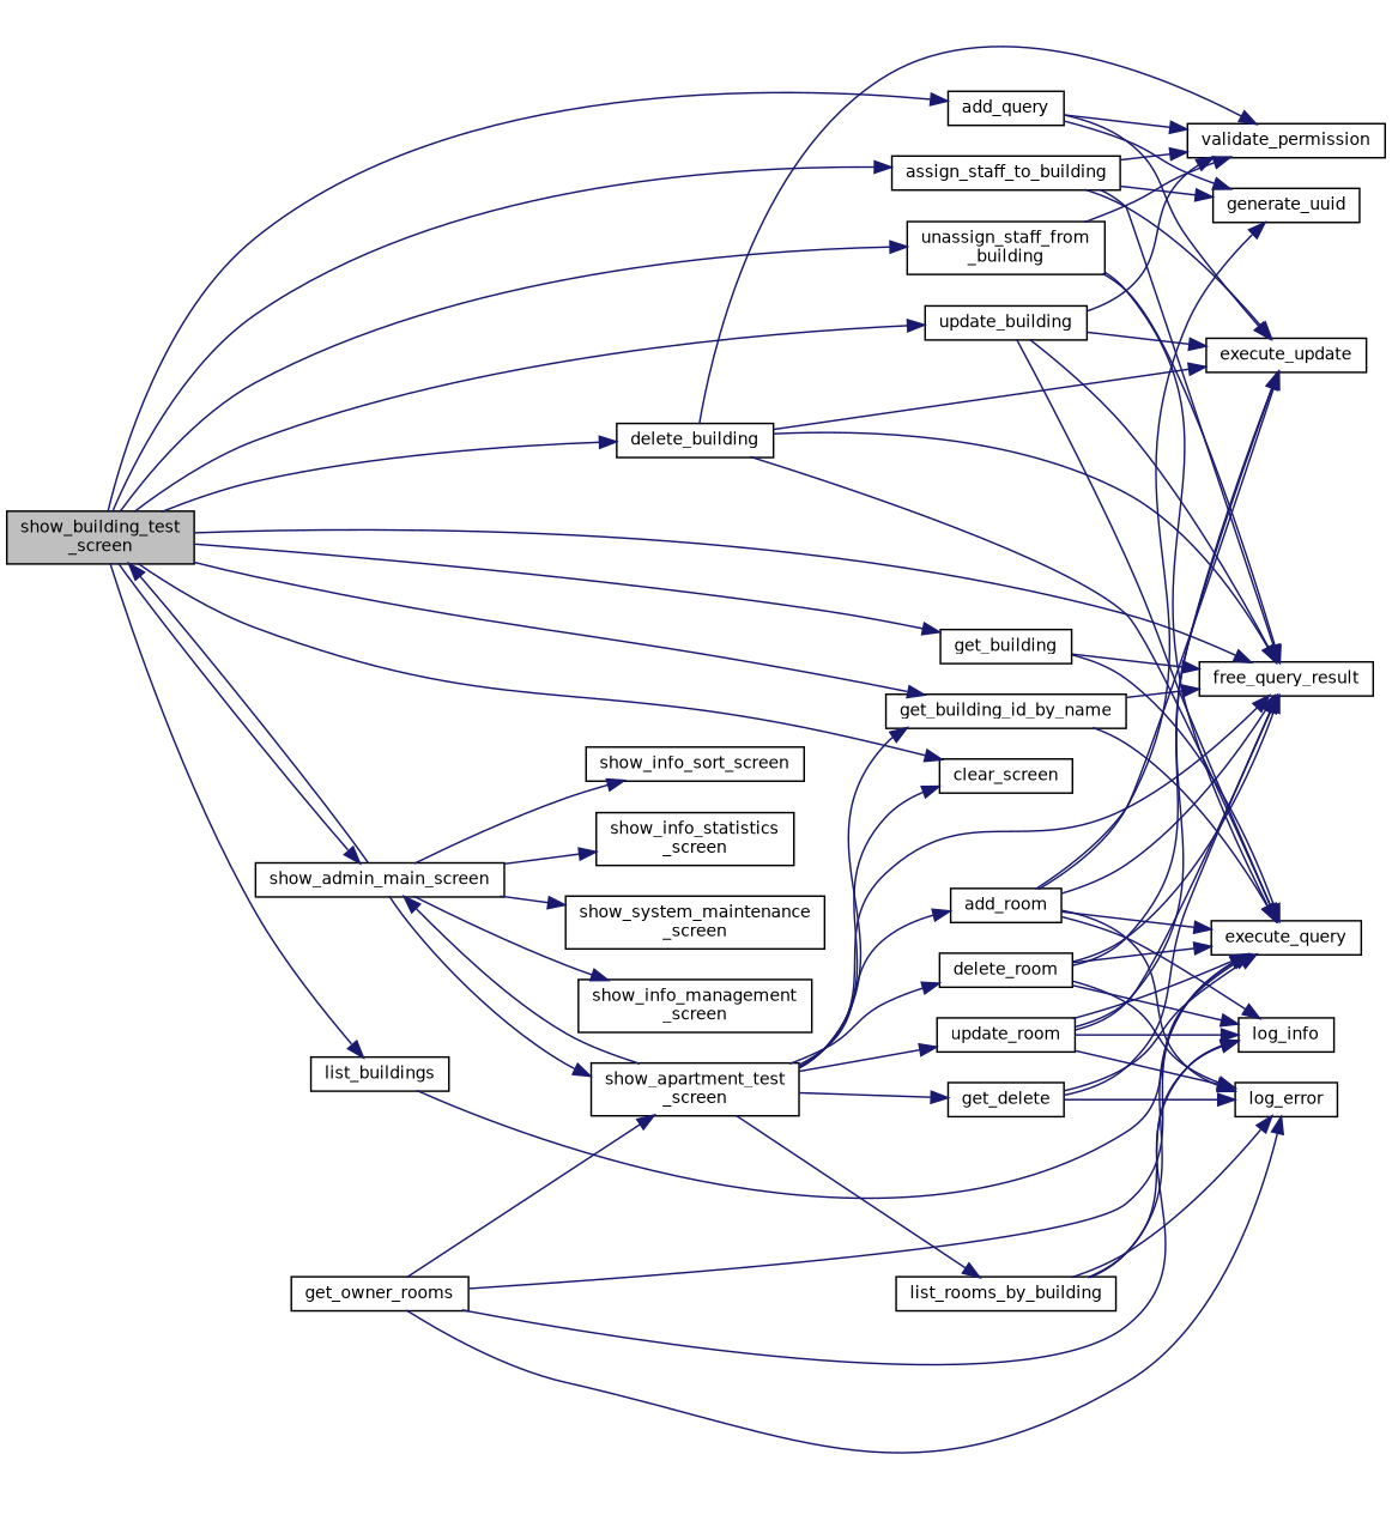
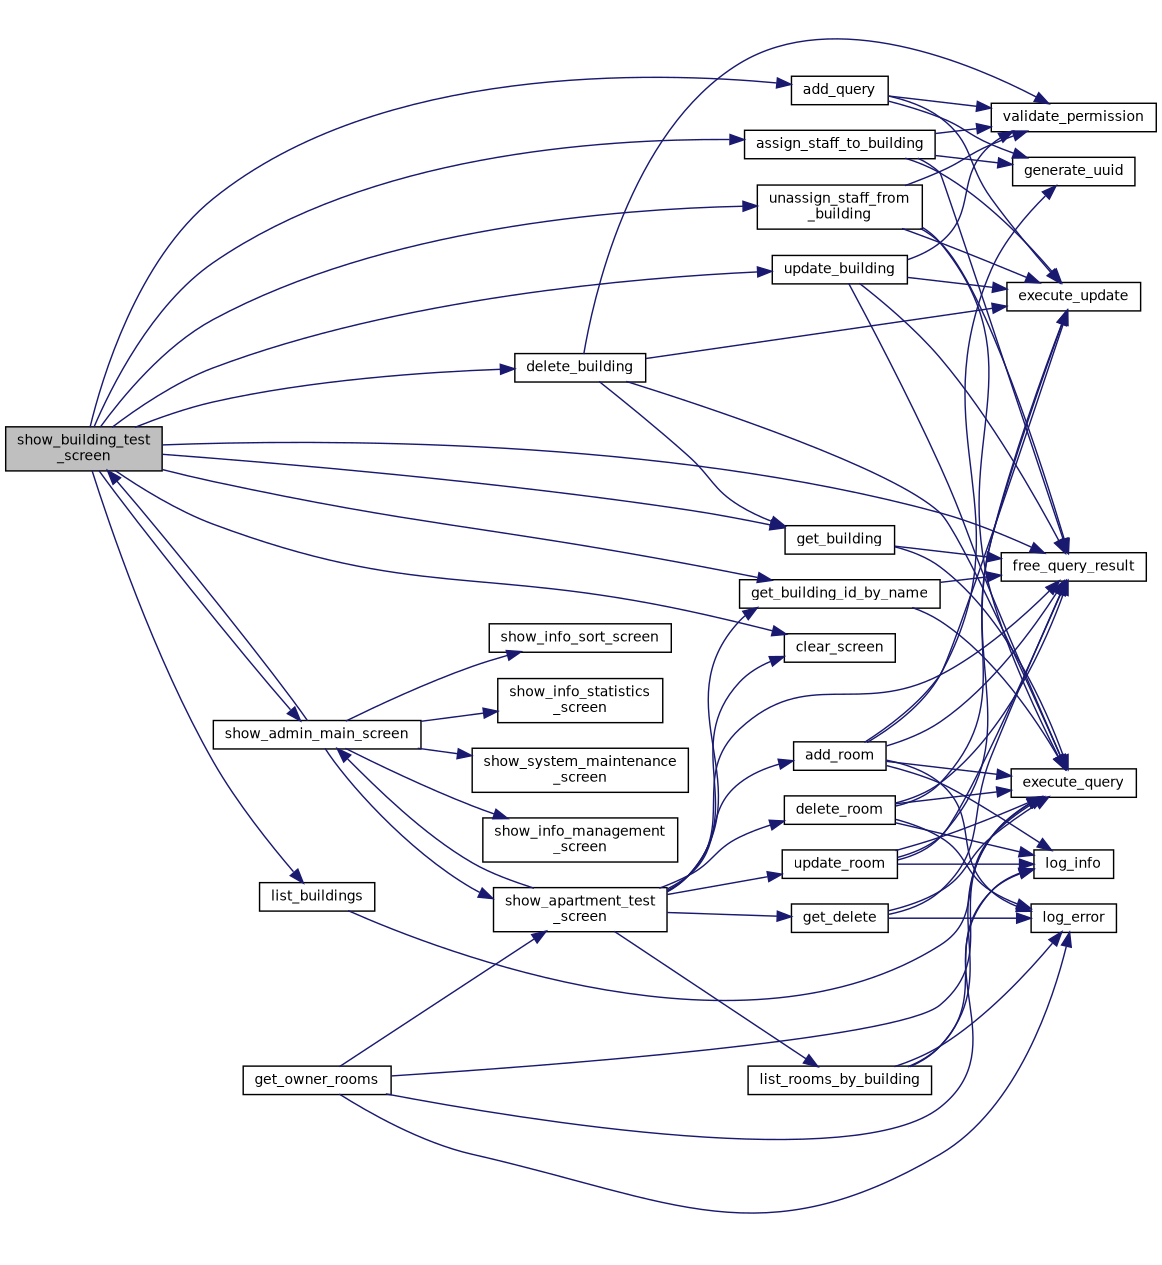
  digraph {
    rankdir=LR
    node [color=black fillcolor=white fontname=Helvetica fontsize=10 shape=record style=filled]
    edge [color=midnightblue fontname=Helvetica fontsize=10 labelfontname=Helvetica labelfontsize=10 style=solid]
    n1 [fillcolor=grey75 fontcolor=black height=0.2 label="show_building_test\l_screen" width=0.4]
    n2 [height=0.2 label=add_query width=0.4]
    n3 [height=0.2 label=assign_staff_to_building width=0.4]
    n4 [height=0.2 label=free_query_result width=0.4]
    n5 [height=0.2 label=clear_screen width=0.4]
    n6 [height=0.2 label=delete_building width=0.4]
    n7 [height=0.2 label=get_building width=0.4]
    n8 [height=0.2 label=get_building_id_by_name width=0.4]
    n9 [height=0.2 label=list_buildings width=0.4]
    n10 [height=0.2 label=show_admin_main_screen width=0.4]
    n11 [height=0.2 label="unassign_staff_from\l_building" width=0.4]
    n12 [height=0.2 label=update_building width=0.4]
    n13 [height=0.2 label=execute_update width=0.4]
    n14 [height=0.2 label=generate_uuid width=0.4]
    n15 [height=0.2 label=validate_permission width=0.4]
    n16 [height=0.2 label=execute_query width=0.4]
    n17 [height=0.2 label="show_apartment_test\l_screen" width=0.4]
    n18 [height=0.2 label="show_info_management\l_screen" width=0.4]
    n19 [height=0.2 label=show_info_sort_screen width=0.4]
    n20 [height=0.2 label="show_info_statistics\l_screen" width=0.4]
    n21 [height=0.2 label="show_system_maintenance\l_screen" width=0.4]
    n22 [height=0.2 label=add_room width=0.4]
    n23 [height=0.2 label=delete_room width=0.4]
    n24 [height=0.2 label=get_delete width=0.4]
    n25 [height=0.2 label=list_rooms_by_building width=0.4]
    n26 [height=0.2 label=update_room width=0.4]
    n27 [height=0.2 label=log_error width=0.4]
    n28 [height=0.2 label=log_info width=0.4]
    n29 [height=0.2 label=get_owner_rooms width=0.4]
    n1 -> n2
    n1 -> n3
    n1 -> n4
    n1 -> n5
    n1 -> n6
    n1 -> n7
    n1 -> n8
    n1 -> n9
    n1 -> n10
    n1 -> n11
    n1 -> n12
    n2 -> n13
    n2 -> n14
    n2 -> n15
    n3 -> n4
    n3 -> n13
    n3 -> n14
    n3 -> n15
-   n6 -> n4
+   n6 -> n7
    n6 -> n13
    n6 -> n15
    n6 -> n16
    n7 -> n4
    n7 -> n16
    n8 -> n4
    n8 -> n16
    n9 -> n16
    n10 -> n1
    n10 -> n17
    n10 -> n18
    n10 -> n19
    n10 -> n20
    n10 -> n21
    n11 -> n4
+   n11 -> n13
    n11 -> n15
    n11 -> n16
    n12 -> n4
    n12 -> n13
    n12 -> n15
    n12 -> n16
    n17 -> n4
    n17 -> n5
    n17 -> n8
    n17 -> n10
    n17 -> n22
    n17 -> n23
    n17 -> n24
    n17 -> n25
    n17 -> n26
    n22 -> n4
    n22 -> n13
    n22 -> n14
    n22 -> n16
    n22 -> n27
    n22 -> n28
    n23 -> n4
    n23 -> n13
    n23 -> n16
    n23 -> n27
    n23 -> n28
    n24 -> n4
    n24 -> n16
    n24 -> n27
    n25 -> n16
    n25 -> n27
    n25 -> n28
    n26 -> n4
    n26 -> n13
    n26 -> n16
-   n26 -> n27
    n26 -> n28
    n29 -> n16
    n29 -> n17
    n29 -> n27
    n29 -> n28
  }
